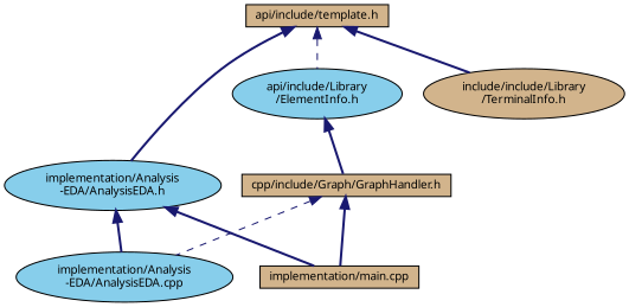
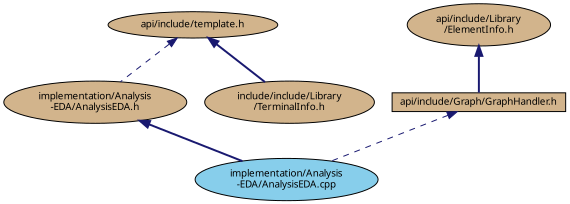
  digraph {
    node [color=black fillcolor=tan fontname="FreeSans.ttf" fontsize=10 shape=ellipse style=filled]
    edge [color=midnightblue dir=back fontname="FreeSans.ttf" fontsize=10 labelfontname="FreeSans.ttf" labelfontsize=10 style=bold]
-   n1 [fontcolor=black height=0.2 label="api/include/template.h" shape=box width=0.4]
-   n2 [fillcolor=skyblue height=0.2 label="implementation/Analysis\l-EDA/AnalysisEDA.h" width=0.4]
-   n3 [fillcolor=skyblue height=0.2 label="api/include/Library\l/ElementInfo.h" width=0.4]
+   n1 [fontcolor=black height=0.2 label="api/include/template.h" width=0.4]
+   n2 [height=0.2 label="implementation/Analysis\l-EDA/AnalysisEDA.h" width=0.4]
+   n3 [height=0.2 label="api/include/Library\l/ElementInfo.h" width=0.4]
    n4 [height=0.2 label="include/include/Library\l/TerminalInfo.h" width=0.4]
    n5 [fillcolor=skyblue height=0.2 label="implementation/Analysis\l-EDA/AnalysisEDA.cpp" width=0.4]
-   n6 [height=0.2 label="implementation/main.cpp" shape=box width=0.4]
-   n7 [height=0.2 label="cpp/include/Graph/GraphHandler.h" shape=box width=0.4]
-   n1 -> n2
-   n1 -> n3 [style=dashed]
+   n7 [height=0.2 label="api/include/Graph/GraphHandler.h" shape=box width=0.4]
+   n1 -> n2 [style=dashed]
    n1 -> n4
    n2 -> n5
-   n2 -> n6
    n3 -> n7
    n7 -> n5 [style=dashed]
-   n7 -> n6
  }
